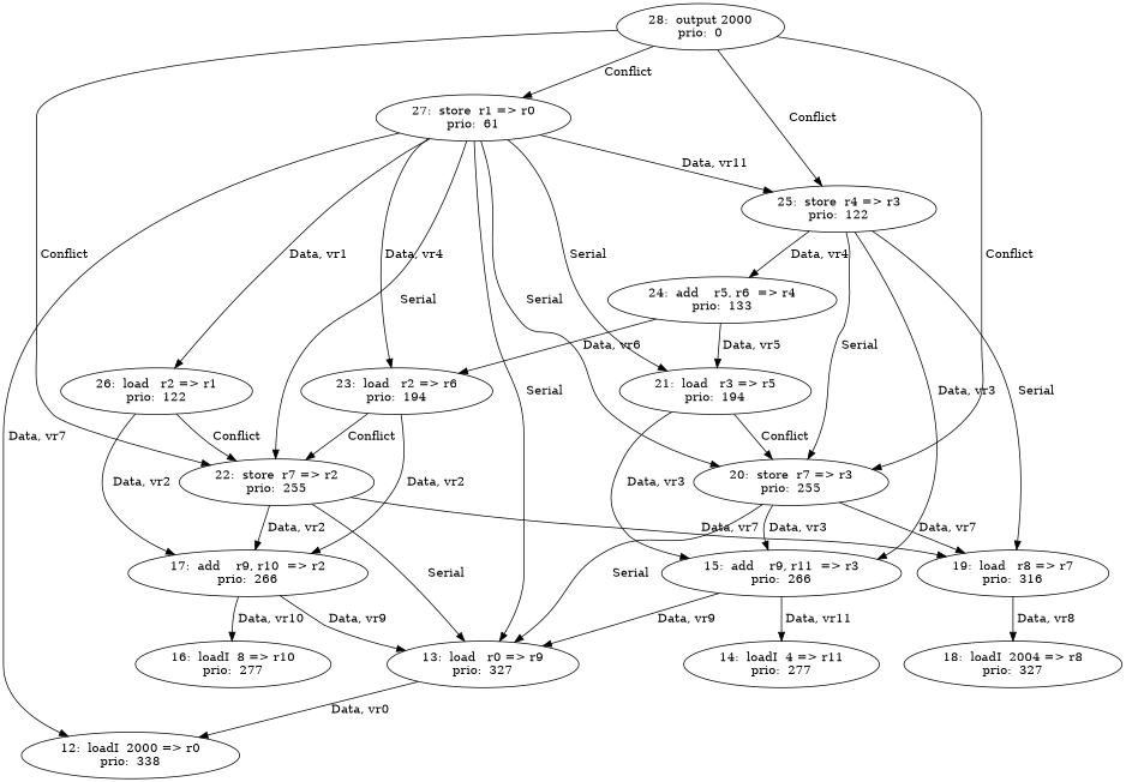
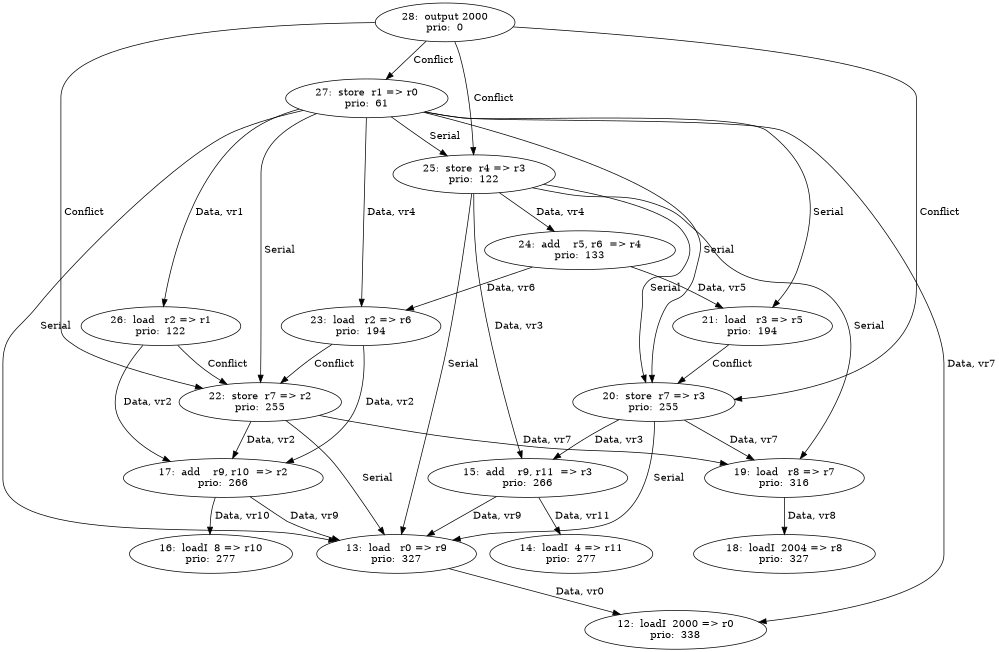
  digraph {
    n1 [label="12:  loadI  2000 => r0\nprio:  338"]
    n2 [label="13:  load   r0 => r9\nprio:  327"]
    n3 [label="14:  loadI  4 => r11\nprio:  277"]
    n4 [label="15:  add    r9, r11  => r3\nprio:  266"]
    n5 [label="16:  loadI  8 => r10\nprio:  277"]
    n6 [label="17:  add    r9, r10  => r2\nprio:  266"]
    n7 [label="18:  loadI  2004 => r8\nprio:  327"]
    n8 [label="19:  load   r8 => r7\nprio:  316"]
    n9 [label="20:  store  r7 => r3\nprio:  255"]
    n10 [label="21:  load   r3 => r5\nprio:  194"]
    n11 [label="22:  store  r7 => r2\nprio:  255"]
    n12 [label="23:  load   r2 => r6\nprio:  194"]
    n13 [label="24:  add    r5, r6  => r4\nprio:  133"]
    n14 [label="25:  store  r4 => r3\nprio:  122"]
    n15 [label="26:  load   r2 => r1\nprio:  122"]
    n16 [label="27:  store  r1 => r0\nprio:  61"]
    n17 [label="28:  output 2000\nprio:  0"]
    n2 -> n1 [label=" Data, vr0"]
    n4 -> n2 [label=" Data, vr9"]
    n4 -> n3 [label=" Data, vr11"]
    n6 -> n2 [label=" Data, vr9"]
    n6 -> n5 [label=" Data, vr10"]
    n8 -> n7 [label=" Data, vr8"]
    n9 -> n2 [label=" Serial "]
    n9 -> n4 [label=" Data, vr3"]
    n9 -> n8 [label=" Data, vr7"]
-   n10 -> n4 [label=" Data, vr3"]
    n10 -> n9 [label=" Conflict "]
    n11 -> n2 [label=" Serial "]
    n11 -> n6 [label=" Data, vr2"]
    n11 -> n8 [label=" Data, vr7"]
    n12 -> n6 [label=" Data, vr2"]
    n12 -> n11 [label=" Conflict "]
    n13 -> n10 [label=" Data, vr5"]
    n13 -> n12 [label=" Data, vr6"]
+   n14 -> n2 [label=" Serial "]
    n14 -> n4 [label=" Data, vr3"]
    n14 -> n8 [label=" Serial "]
    n14 -> n9 [label=" Serial "]
    n14 -> n13 [label=" Data, vr4"]
    n15 -> n6 [label=" Data, vr2"]
    n15 -> n11 [label=" Conflict "]
    n16 -> n1 [label=" Data, vr7"]
    n16 -> n2 [label=" Serial "]
    n16 -> n9 [label=" Serial "]
    n16 -> n10 [label=" Serial "]
    n16 -> n11 [label=" Serial "]
    n16 -> n12 [label=" Data, vr4"]
-   n16 -> n14 [label=" Data, vr11"]
+   n16 -> n14 [label=" Serial "]
    n16 -> n15 [label=" Data, vr1"]
    n17 -> n9 [label=" Conflict "]
    n17 -> n11 [label=" Conflict "]
    n17 -> n14 [label=" Conflict "]
    n17 -> n16 [label=" Conflict "]
  }
